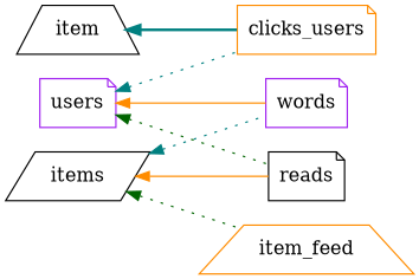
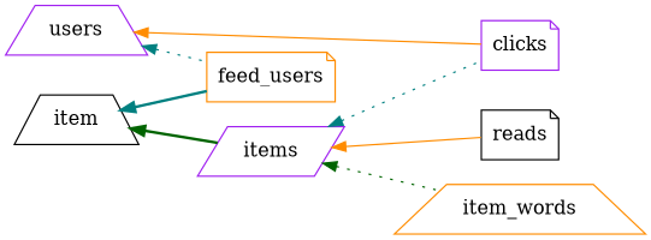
  digraph {
    rankdir=LR
    node [color=black shape=note]
    edge [color=teal dir=back style=dotted]
    n1 [label=item shape=trapezium]
-   feed_users [color=darkorange label=clicks_users]
-   items [shape=parallelogram]
-   clicks [color=purple label=words]
+   feed_users [color=darkorange]
+   items [color=purple shape=parallelogram]
+   clicks [color=purple]
    reads
-   item_words [color=darkorange shape=trapezium label=item_feed]
-   users [color=purple]
+   item_words [color=darkorange shape=trapezium]
+   users [color=purple shape=trapezium]
    n1 -> feed_users [style=bold]
+   n1 -> items [color=darkgreen style=bold]
    items -> clicks
    items -> reads [color=darkorange style=solid]
    items -> item_words [color=darkgreen]
    users -> feed_users
    users -> clicks [color=darkorange style=solid]
-   users -> reads [color=darkgreen]
  }
